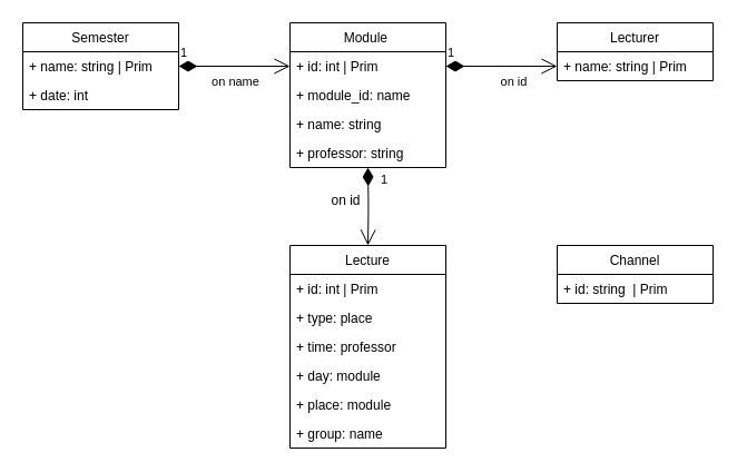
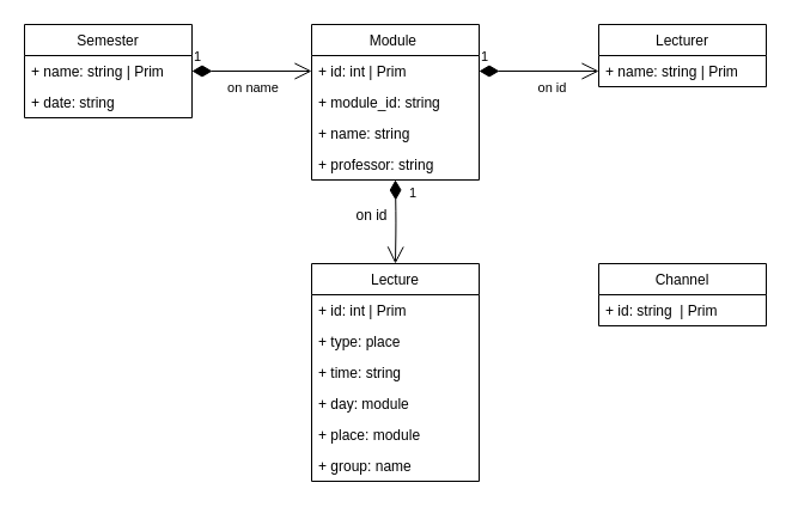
  <mxCell id="0" />
  <mxCell id="1" parent="0" />
  <mxCell id="2" value="Semester" style="swimlane;fontStyle=0;childLayout=stackLayout;horizontal=1;startSize=26;fillColor=none;horizontalStack=0;resizeParent=1;resizeParentMax=0;resizeLast=0;collapsible=1;marginBottom=0;" vertex="1" parent="1"><mxGeometry x="20" y="20" width="140" height="78" as="geometry" /></mxCell>
  <mxCell id="3" value="+ name: string | Prim" style="text;strokeColor=none;fillColor=none;align=left;verticalAlign=top;spacingLeft=4;spacingRight=4;overflow=hidden;rotatable=0;points=[[0,0.5],[1,0.5]];portConstraint=eastwest;" vertex="1" parent="2"><mxGeometry y="26" width="140" height="26" as="geometry" /></mxCell>
- <mxCell id="4" value="+ date: int" style="text;strokeColor=none;fillColor=none;align=left;verticalAlign=top;spacingLeft=4;spacingRight=4;overflow=hidden;rotatable=0;points=[[0,0.5],[1,0.5]];portConstraint=eastwest;" vertex="1" parent="2"><mxGeometry y="52" width="140" height="26" as="geometry" /></mxCell>
+ <mxCell id="4" value="+ date: string" style="text;strokeColor=none;fillColor=none;align=left;verticalAlign=top;spacingLeft=4;spacingRight=4;overflow=hidden;rotatable=0;points=[[0,0.5],[1,0.5]];portConstraint=eastwest;" vertex="1" parent="2"><mxGeometry y="52" width="140" height="26" as="geometry" /></mxCell>
  <mxCell id="5" value="Module " style="swimlane;fontStyle=0;childLayout=stackLayout;horizontal=1;startSize=26;fillColor=none;horizontalStack=0;resizeParent=1;resizeParentMax=0;resizeLast=0;collapsible=1;marginBottom=0;" vertex="1" parent="1"><mxGeometry x="260" y="20" width="140" height="130" as="geometry" /></mxCell>
  <mxCell id="6" value="+ id: int | Prim&#10;" style="text;strokeColor=none;fillColor=none;align=left;verticalAlign=top;spacingLeft=4;spacingRight=4;overflow=hidden;rotatable=0;points=[[0,0.5],[1,0.5]];portConstraint=eastwest;" vertex="1" parent="5"><mxGeometry y="26" width="140" height="26" as="geometry" /></mxCell>
- <mxCell id="7" value="+ module_id: name" style="text;strokeColor=none;fillColor=none;align=left;verticalAlign=top;spacingLeft=4;spacingRight=4;overflow=hidden;rotatable=0;points=[[0,0.5],[1,0.5]];portConstraint=eastwest;" vertex="1" parent="5"><mxGeometry y="52" width="140" height="26" as="geometry" /></mxCell>
+ <mxCell id="7" value="+ module_id: string" style="text;strokeColor=none;fillColor=none;align=left;verticalAlign=top;spacingLeft=4;spacingRight=4;overflow=hidden;rotatable=0;points=[[0,0.5],[1,0.5]];portConstraint=eastwest;" vertex="1" parent="5"><mxGeometry y="52" width="140" height="26" as="geometry" /></mxCell>
  <mxCell id="8" value="+ name: string" style="text;strokeColor=none;fillColor=none;align=left;verticalAlign=top;spacingLeft=4;spacingRight=4;overflow=hidden;rotatable=0;points=[[0,0.5],[1,0.5]];portConstraint=eastwest;" vertex="1" parent="5"><mxGeometry y="78" width="140" height="26" as="geometry" /></mxCell>
  <mxCell id="9" value="+ professor: string" style="text;strokeColor=none;fillColor=none;align=left;verticalAlign=top;spacingLeft=4;spacingRight=4;overflow=hidden;rotatable=0;points=[[0,0.5],[1,0.5]];portConstraint=eastwest;" vertex="1" parent="5"><mxGeometry y="104" width="140" height="26" as="geometry" /></mxCell>
  <mxCell id="10" value="1" style="endArrow=open;html=1;endSize=12;startArrow=diamondThin;startSize=14;startFill=1;edgeStyle=orthogonalEdgeStyle;align=left;verticalAlign=bottom;exitX=1;exitY=0.5;exitDx=0;exitDy=0;entryX=0;entryY=0.5;entryDx=0;entryDy=0;" edge="1" parent="1" source="3" target="6"><mxGeometry x="-1" y="3" relative="1" as="geometry"><mxPoint x="160" y="50" as="sourcePoint" /><mxPoint x="320" y="50" as="targetPoint" /></mxGeometry></mxCell>
  <mxCell id="11" value="on name" style="edgeLabel;html=1;align=center;verticalAlign=middle;resizable=0;points=[];" vertex="1" connectable="0" parent="10"><mxGeometry x="0.2" y="-3" relative="1" as="geometry"><mxPoint x="-10" y="10" as="offset" /></mxGeometry></mxCell>
  <mxCell id="12" value="Lecturer" style="swimlane;fontStyle=0;childLayout=stackLayout;horizontal=1;startSize=26;fillColor=none;horizontalStack=0;resizeParent=1;resizeParentMax=0;resizeLast=0;collapsible=1;marginBottom=0;" vertex="1" parent="1"><mxGeometry x="500" y="20" width="140" height="52" as="geometry" /></mxCell>
  <mxCell id="13" value="+ name: string | Prim" style="text;strokeColor=none;fillColor=none;align=left;verticalAlign=top;spacingLeft=4;spacingRight=4;overflow=hidden;rotatable=0;points=[[0,0.5],[1,0.5]];portConstraint=eastwest;" vertex="1" parent="12"><mxGeometry y="26" width="140" height="26" as="geometry" /></mxCell>
  <mxCell id="14" value="1" style="endArrow=open;html=1;endSize=12;startArrow=diamondThin;startSize=14;startFill=1;edgeStyle=orthogonalEdgeStyle;align=left;verticalAlign=bottom;exitX=1;exitY=0.5;exitDx=0;exitDy=0;entryX=0;entryY=0.5;entryDx=0;entryDy=0;" edge="1" parent="1" source="6" target="13"><mxGeometry x="-1" y="3" relative="1" as="geometry"><mxPoint x="170" y="69" as="sourcePoint" /><mxPoint x="270" y="69" as="targetPoint" /></mxGeometry></mxCell>
  <mxCell id="15" value="on id" style="edgeLabel;html=1;align=center;verticalAlign=middle;resizable=0;points=[];" vertex="1" connectable="0" parent="14"><mxGeometry x="0.28" y="-2" relative="1" as="geometry"><mxPoint x="-4" y="11" as="offset" /></mxGeometry></mxCell>
  <mxCell id="16" value="Lecture" style="swimlane;fontStyle=0;childLayout=stackLayout;horizontal=1;startSize=26;fillColor=none;horizontalStack=0;resizeParent=1;resizeParentMax=0;resizeLast=0;collapsible=1;marginBottom=0;" vertex="1" parent="1"><mxGeometry x="260" y="220" width="140" height="182" as="geometry" /></mxCell>
  <mxCell id="17" value="+ id: int | Prim" style="text;strokeColor=none;fillColor=none;align=left;verticalAlign=top;spacingLeft=4;spacingRight=4;overflow=hidden;rotatable=0;points=[[0,0.5],[1,0.5]];portConstraint=eastwest;" vertex="1" parent="16"><mxGeometry y="26" width="140" height="26" as="geometry" /></mxCell>
  <mxCell id="18" value="+ type: place" style="text;strokeColor=none;fillColor=none;align=left;verticalAlign=top;spacingLeft=4;spacingRight=4;overflow=hidden;rotatable=0;points=[[0,0.5],[1,0.5]];portConstraint=eastwest;" vertex="1" parent="16"><mxGeometry y="52" width="140" height="26" as="geometry" /></mxCell>
- <mxCell id="19" value="+ time: professor" style="text;strokeColor=none;fillColor=none;align=left;verticalAlign=top;spacingLeft=4;spacingRight=4;overflow=hidden;rotatable=0;points=[[0,0.5],[1,0.5]];portConstraint=eastwest;" vertex="1" parent="16"><mxGeometry y="78" width="140" height="26" as="geometry" /></mxCell>
+ <mxCell id="19" value="+ time: string" style="text;strokeColor=none;fillColor=none;align=left;verticalAlign=top;spacingLeft=4;spacingRight=4;overflow=hidden;rotatable=0;points=[[0,0.5],[1,0.5]];portConstraint=eastwest;" vertex="1" parent="16"><mxGeometry y="78" width="140" height="26" as="geometry" /></mxCell>
  <mxCell id="20" value="+ day: module" style="text;strokeColor=none;fillColor=none;align=left;verticalAlign=top;spacingLeft=4;spacingRight=4;overflow=hidden;rotatable=0;points=[[0,0.5],[1,0.5]];portConstraint=eastwest;" vertex="1" parent="16"><mxGeometry y="104" width="140" height="26" as="geometry" /></mxCell>
  <mxCell id="21" value="+ place: module" style="text;strokeColor=none;fillColor=none;align=left;verticalAlign=top;spacingLeft=4;spacingRight=4;overflow=hidden;rotatable=0;points=[[0,0.5],[1,0.5]];portConstraint=eastwest;" vertex="1" parent="16"><mxGeometry y="130" width="140" height="26" as="geometry" /></mxCell>
  <mxCell id="22" value="+ group: name" style="text;strokeColor=none;fillColor=none;align=left;verticalAlign=top;spacingLeft=4;spacingRight=4;overflow=hidden;rotatable=0;points=[[0,0.5],[1,0.5]];portConstraint=eastwest;" vertex="1" parent="16"><mxGeometry y="156" width="140" height="26" as="geometry" /></mxCell>
  <mxCell id="23" value="1" style="endArrow=open;html=1;endSize=12;startArrow=diamondThin;startSize=14;startFill=1;edgeStyle=orthogonalEdgeStyle;align=left;verticalAlign=bottom;entryX=0.5;entryY=0;entryDx=0;entryDy=0;" edge="1" parent="1" target="16"><mxGeometry x="-0.429" y="10" relative="1" as="geometry"><mxPoint x="330" y="150" as="sourcePoint" /><mxPoint x="290" y="210" as="targetPoint" /><mxPoint as="offset" /></mxGeometry></mxCell>
  <mxCell id="24" value="on id" style="text;html=1;align=center;verticalAlign=middle;resizable=0;points=[];autosize=1;strokeColor=none;fillColor=none;" vertex="1" parent="1"><mxGeometry x="290" y="170" width="40" height="20" as="geometry" /></mxCell>
  <mxCell id="25" value="Channel" style="swimlane;fontStyle=0;childLayout=stackLayout;horizontal=1;startSize=26;fillColor=none;horizontalStack=0;resizeParent=1;resizeParentMax=0;resizeLast=0;collapsible=1;marginBottom=0;" vertex="1" parent="1"><mxGeometry x="500" y="220" width="140" height="52" as="geometry" /></mxCell>
  <mxCell id="26" value="+ id: string  | Prim" style="text;strokeColor=none;fillColor=none;align=left;verticalAlign=top;spacingLeft=4;spacingRight=4;overflow=hidden;rotatable=0;points=[[0,0.5],[1,0.5]];portConstraint=eastwest;" vertex="1" parent="25"><mxGeometry y="26" width="140" height="26" as="geometry" /></mxCell>
